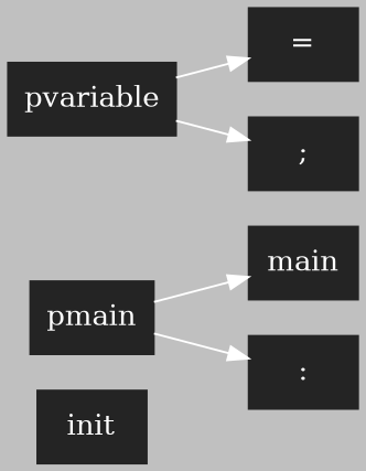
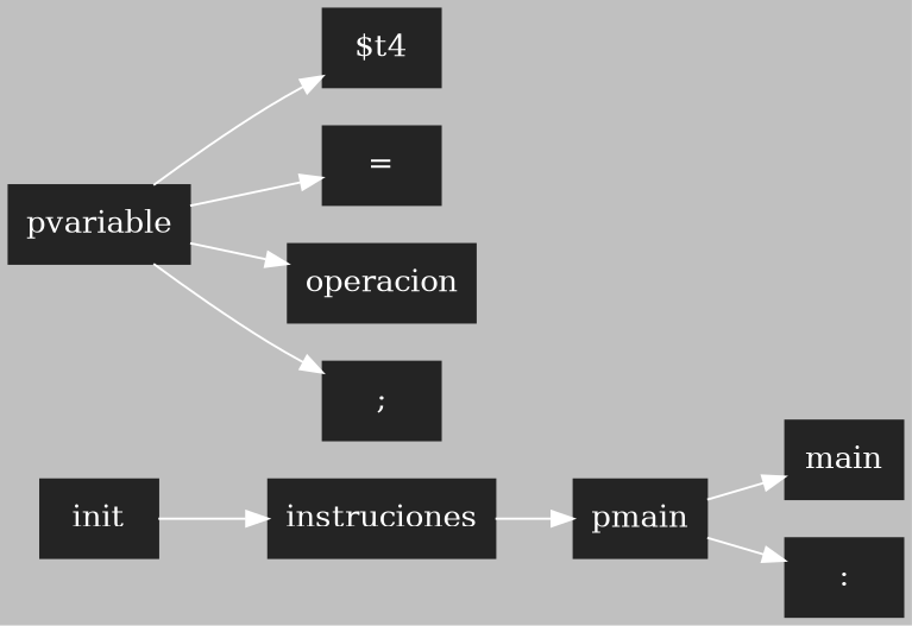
  digraph {
    bgcolor=gray
    rankdir=LR
    node [color=gray14 fontcolor=white shape=box style=filled]
    edge [color=white dir=fordware]
    n1 [height=0.5 label=init]
+   n2 [height=0.5 label=instruciones]
    n3 [height=0.5 label=pmain]
    n4 [height=0.5 label=main]
    n5 [height=0.5 label=":"]
    n6 [height=0.5 label=pvariable]
+   n7 [height=0.5 label="$t4"]
    n8 [height=0.5 label="="]
+   n9 [height=0.5 label=operacion]
    n10 [height=0.5 label=";"]
+   n1 -> n2
+   n2 -> n3
    n3 -> n4
    n3 -> n5
+   n6 -> n7
    n6 -> n8
+   n6 -> n9
    n6 -> n10
  }
